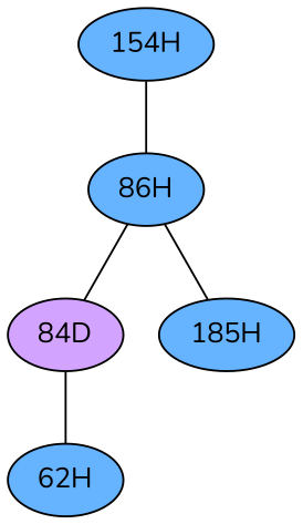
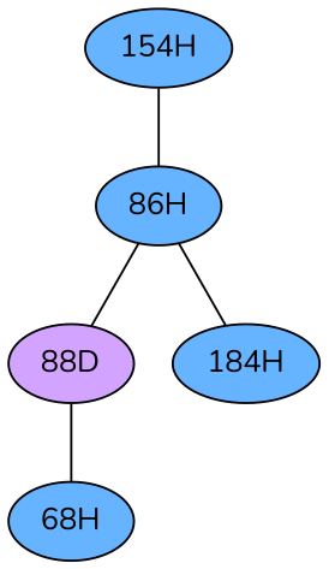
  graph {
    fontname=Nunito
    node [fillcolor="#66B3FF" fontname=Nunito style=radial]
    edge [fontname=Nunito penwidth=1]
    n1 [label="154H"]
    n2 [label="86H"]
-   "88D" [fillcolor="#D3A4FF" label="84D"]
-   "184H" [label="185H"]
-   "62H"
+   "88D" [fillcolor="#D3A4FF"]
+   "184H"
+   "62H" [label="68H"]
    n1 -- n2
    n2 -- "88D"
    n2 -- "184H"
    "88D" -- "62H"
  }
